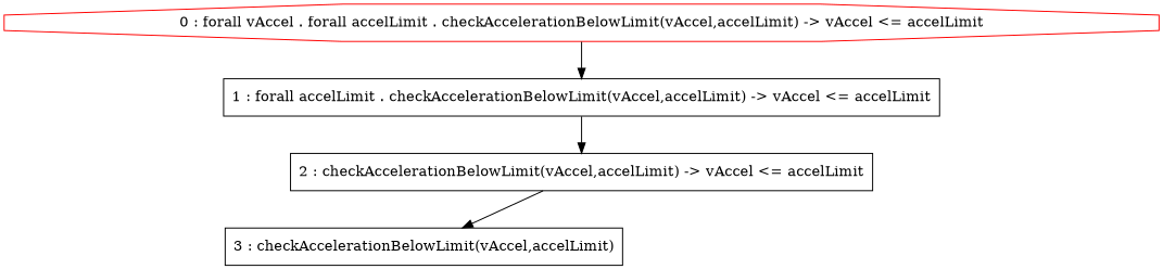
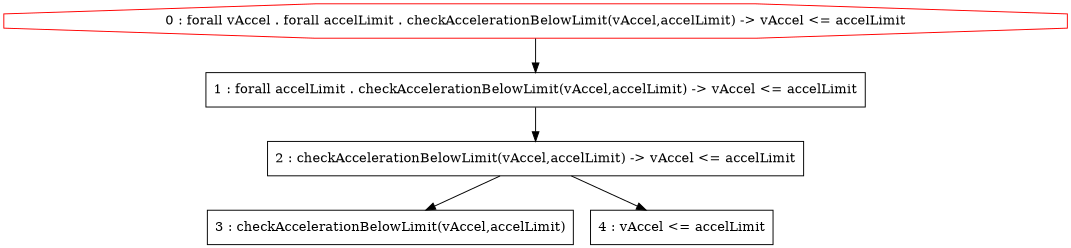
  digraph {
    node [shape=box]
    n1 [color=red label="0 : forall vAccel . forall accelLimit . checkAccelerationBelowLimit(vAccel,accelLimit) -> vAccel <= accelLimit" shape=octagon]
    n2 [label="1 : forall accelLimit . checkAccelerationBelowLimit(vAccel,accelLimit) -> vAccel <= accelLimit"]
    n3 [label="2 : checkAccelerationBelowLimit(vAccel,accelLimit) -> vAccel <= accelLimit"]
    n4 [label="3 : checkAccelerationBelowLimit(vAccel,accelLimit)"]
+   n5 [label="4 : vAccel <= accelLimit"]
    n1 -> n2
    n2 -> n3
    n3 -> n4
+   n3 -> n5
  }
